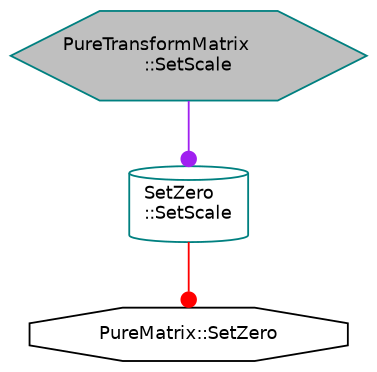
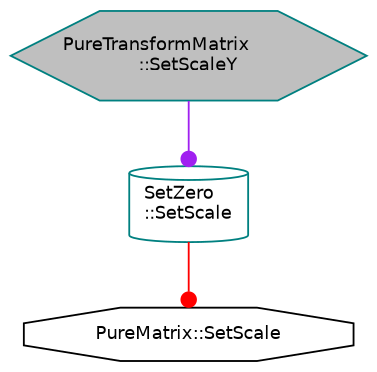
  digraph {
    rankdir=TB
    node [color=teal fillcolor=white fontname=Helvetica fontsize=10 style=filled]
    edge [arrowhead=dot fontname=Helvetica fontsize=10 labelfontname=Helvetica labelfontsize=10 style=solid]
-   n1 [fillcolor=grey75 fontcolor=black height=0.2 label="PureTransformMatrix\l::SetScale" shape=hexagon width=0.4]
+   n1 [fillcolor=grey75 fontcolor=black height=0.2 label="PureTransformMatrix\l::SetScaleY" shape=hexagon width=0.4]
    n2 [height=0.2 label="SetZero\l::SetScale" shape=cylinder width=0.4]
-   n3 [color=black height=0.2 label="PureMatrix::SetZero" shape=octagon width=0.4]
+   n3 [color=black height=0.2 label="PureMatrix::SetScale" shape=octagon width=0.4]
    n1 -> n2 [color=purple]
    n2 -> n3 [color=red]
  }
